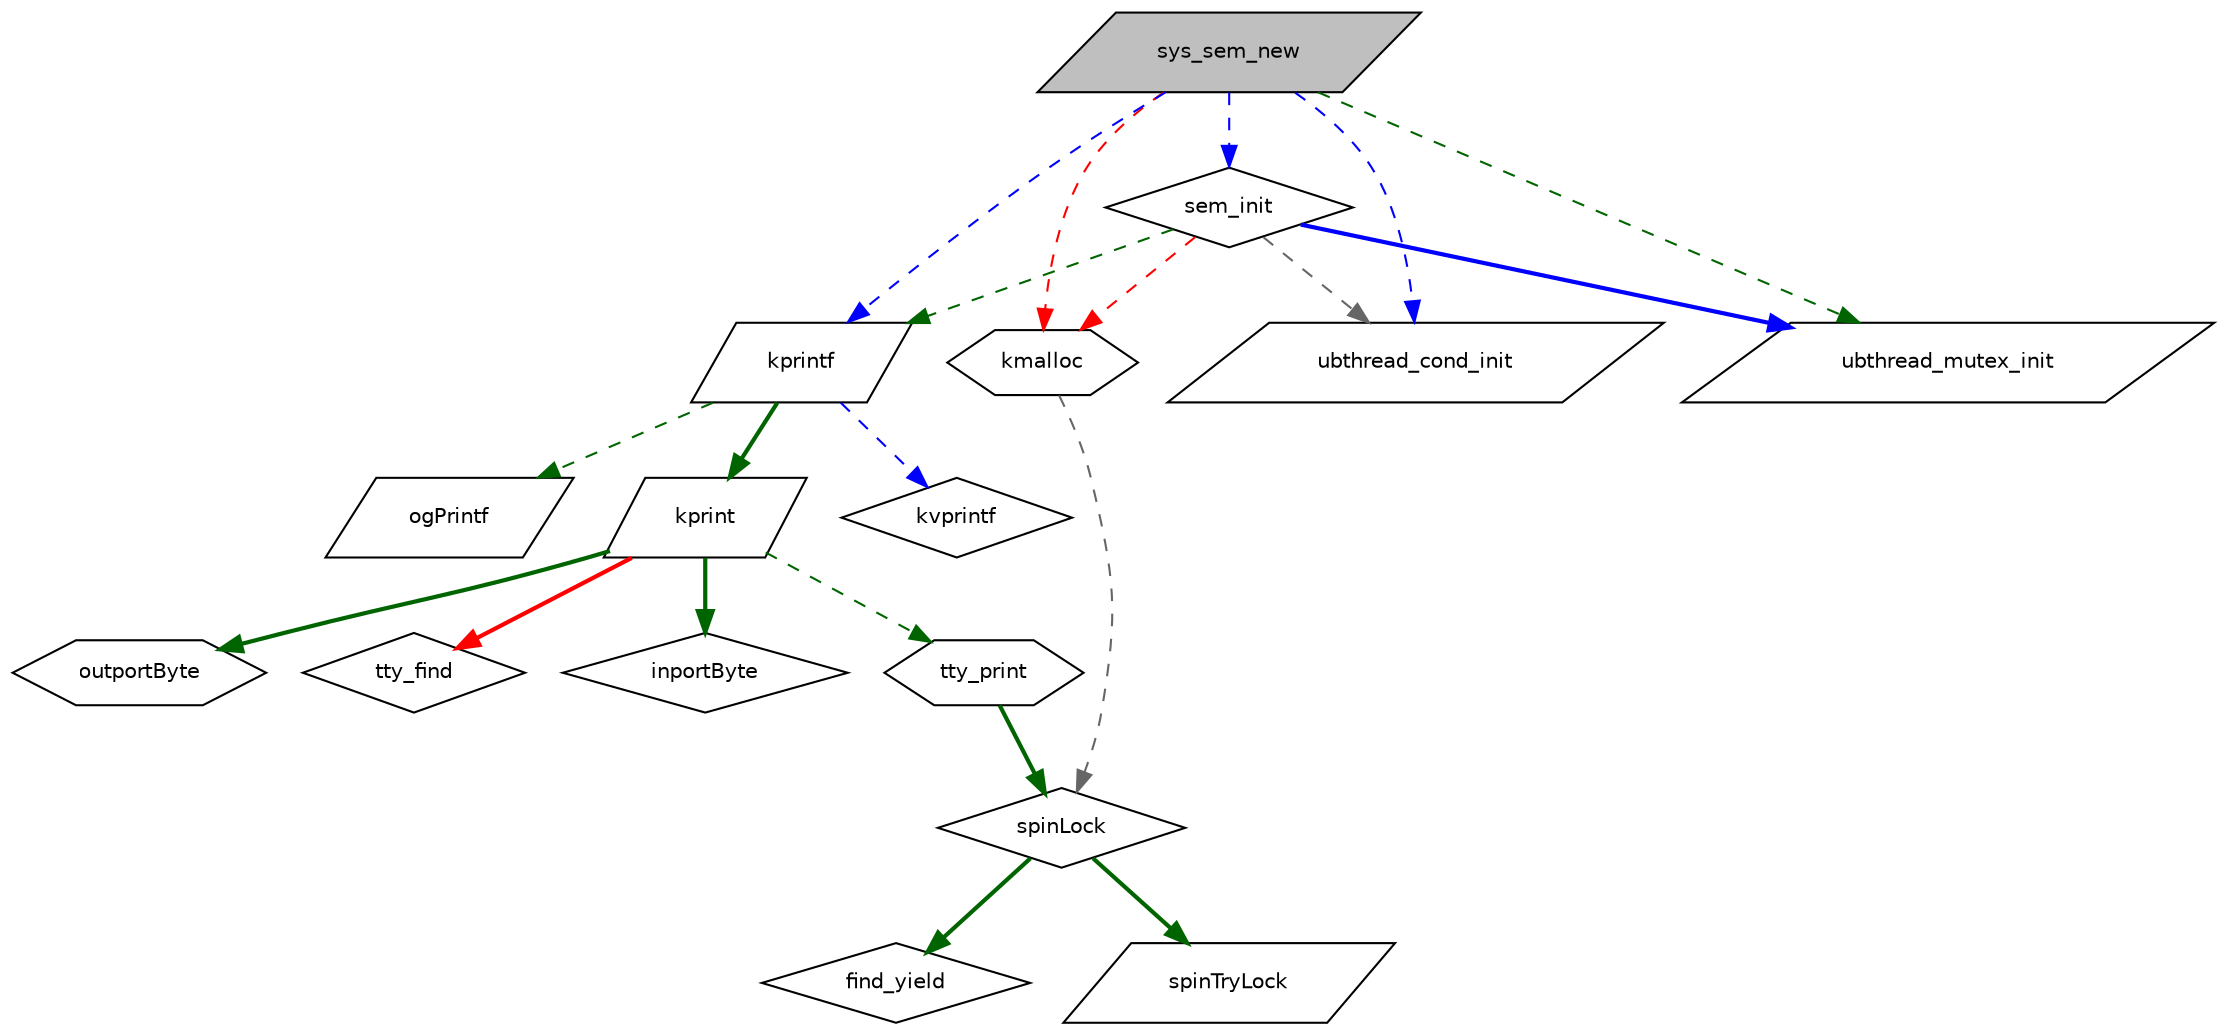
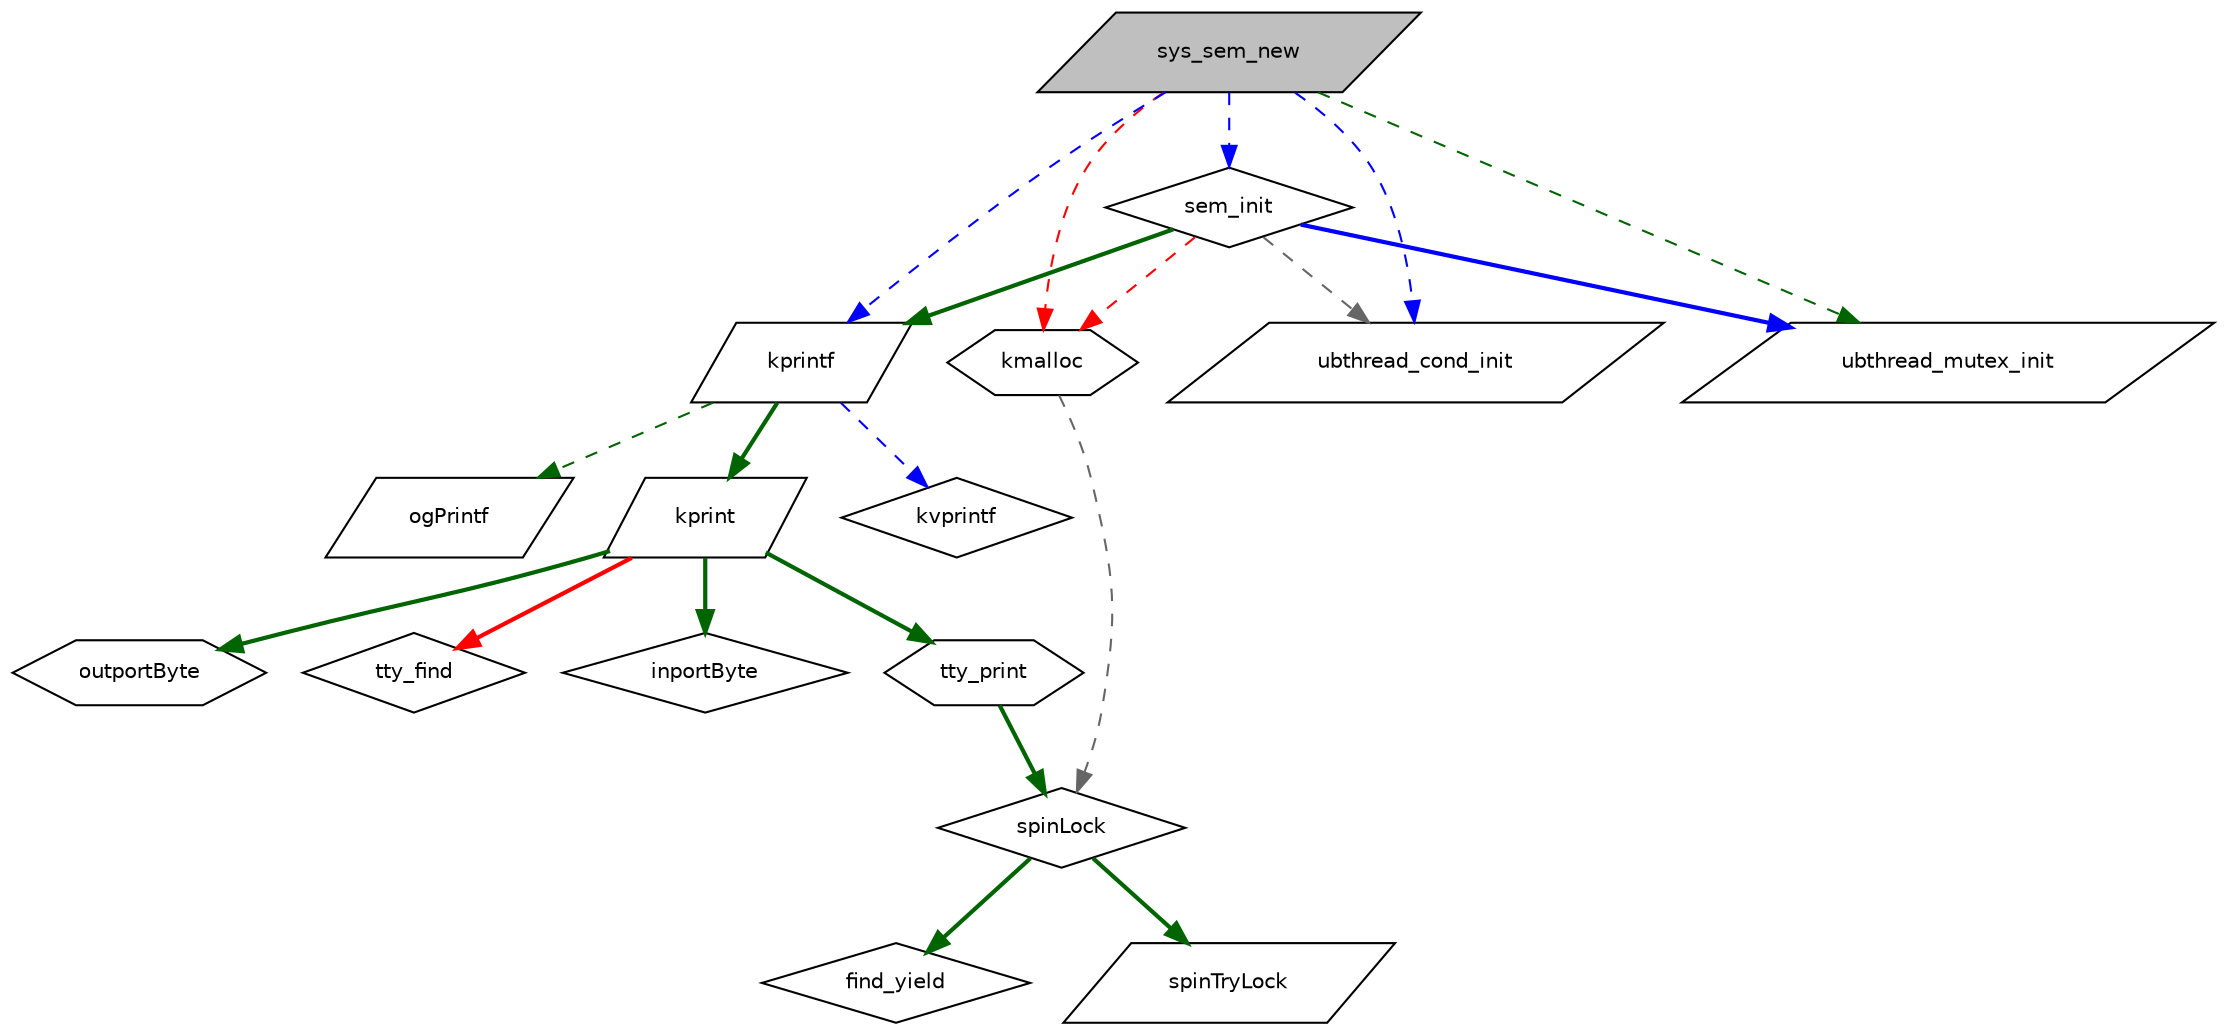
  digraph {
    rankdir=TB
    node [color=black fillcolor=white fontname=Helvetica fontsize=10 shape=parallelogram style=filled]
    edge [color=darkgreen fontname=Helvetica fontsize=10 labelfontname=Helvetica labelfontsize=10 style=dashed]
    n1 [fillcolor=grey75 fontcolor=black height=0.2 label=sys_sem_new width=0.4]
    n2 [height=0.2 label=kmalloc shape=hexagon width=0.4]
    n3 [height=0.2 label=kprintf width=0.4]
    n4 [height=0.2 label=sem_init shape=diamond width=0.4]
    n5 [height=0.2 label=ubthread_cond_init width=0.4]
    n6 [height=0.2 label=ubthread_mutex_init width=0.4]
    n7 [height=0.2 label=spinLock shape=diamond width=0.4]
    n8 [height=0.2 label=kprint width=0.4]
    n9 [height=0.2 label=kvprintf shape=diamond width=0.4]
    n10 [height=0.2 label=ogPrintf width=0.4]
    n11 [height=0.2 label=find_yield shape=diamond width=0.4]
    n12 [height=0.2 label=spinTryLock width=0.4]
    n13 [height=0.2 label=inportByte shape=diamond width=0.4]
    n14 [height=0.2 label=outportByte shape=hexagon width=0.4]
    n15 [height=0.2 label=tty_find shape=diamond width=0.4]
    n16 [height=0.2 label=tty_print shape=hexagon width=0.4]
    n1 -> n2 [color=red]
    n1 -> n3 [color=blue]
    n1 -> n4 [color=blue]
    n1 -> n5 [color=blue]
    n1 -> n6
    n2 -> n7 [color=gray40]
    n3 -> n8 [style=bold]
    n3 -> n9 [color=blue]
    n3 -> n10
    n4 -> n2 [color=red]
-   n4 -> n3
+   n4 -> n3 [style=bold]
    n4 -> n5 [color=gray40]
    n4 -> n6 [color=blue style=bold]
    n7 -> n11 [style=bold]
    n7 -> n12 [style=bold]
    n8 -> n13 [style=bold]
    n8 -> n14 [style=bold]
    n8 -> n15 [color=red style=bold]
-   n8 -> n16
+   n8 -> n16 [style=bold]
    n16 -> n7 [style=bold]
  }
